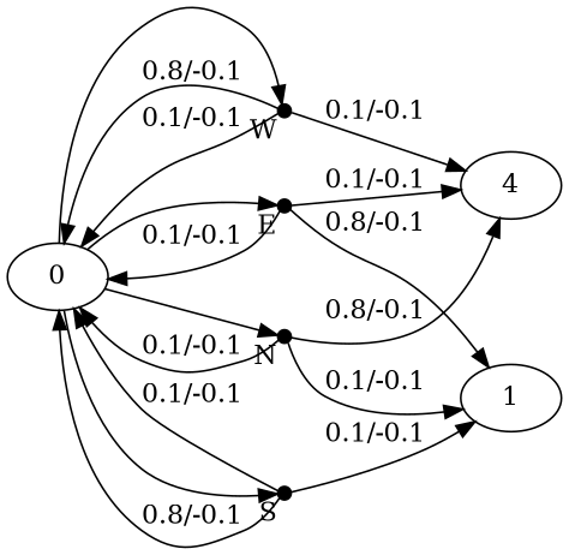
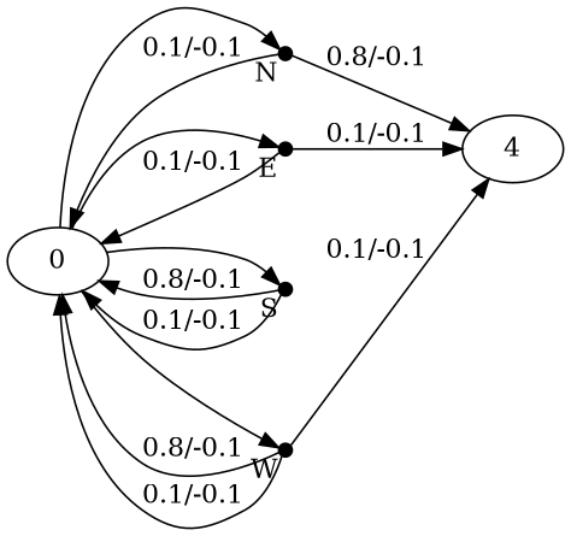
  digraph {
    rankdir=LR
    node [shape=point color=black style=filled]
    0 [shape=ellipse color="" style=""]
    p0N [height=0.1 xlabel=N]
    p0E [height=0.1 xlabel=E]
    p0S [height=0.1 xlabel=S]
    p0W [height=0.1 xlabel=W]
-   1 [shape=ellipse color="" style=""]
    4 [shape=ellipse color="" style=""]
    0 -> p0N
    0 -> p0E
    0 -> p0S
    0 -> p0W
    p0N -> 0 [label="0.1/-0.1"]
-   p0N -> 1 [label="0.1/-0.1"]
    p0N -> 4 [label="0.8/-0.1"]
    p0E -> 0 [label="0.1/-0.1"]
-   p0E -> 1 [label="0.8/-0.1"]
    p0E -> 4 [label="0.1/-0.1"]
    p0S -> 0 [label="0.8/-0.1"]
    p0S -> 0 [label="0.1/-0.1"]
-   p0S -> 1 [label="0.1/-0.1"]
    p0W -> 0 [label="0.8/-0.1"]
    p0W -> 0 [label="0.1/-0.1"]
    p0W -> 4 [label="0.1/-0.1"]
  }
